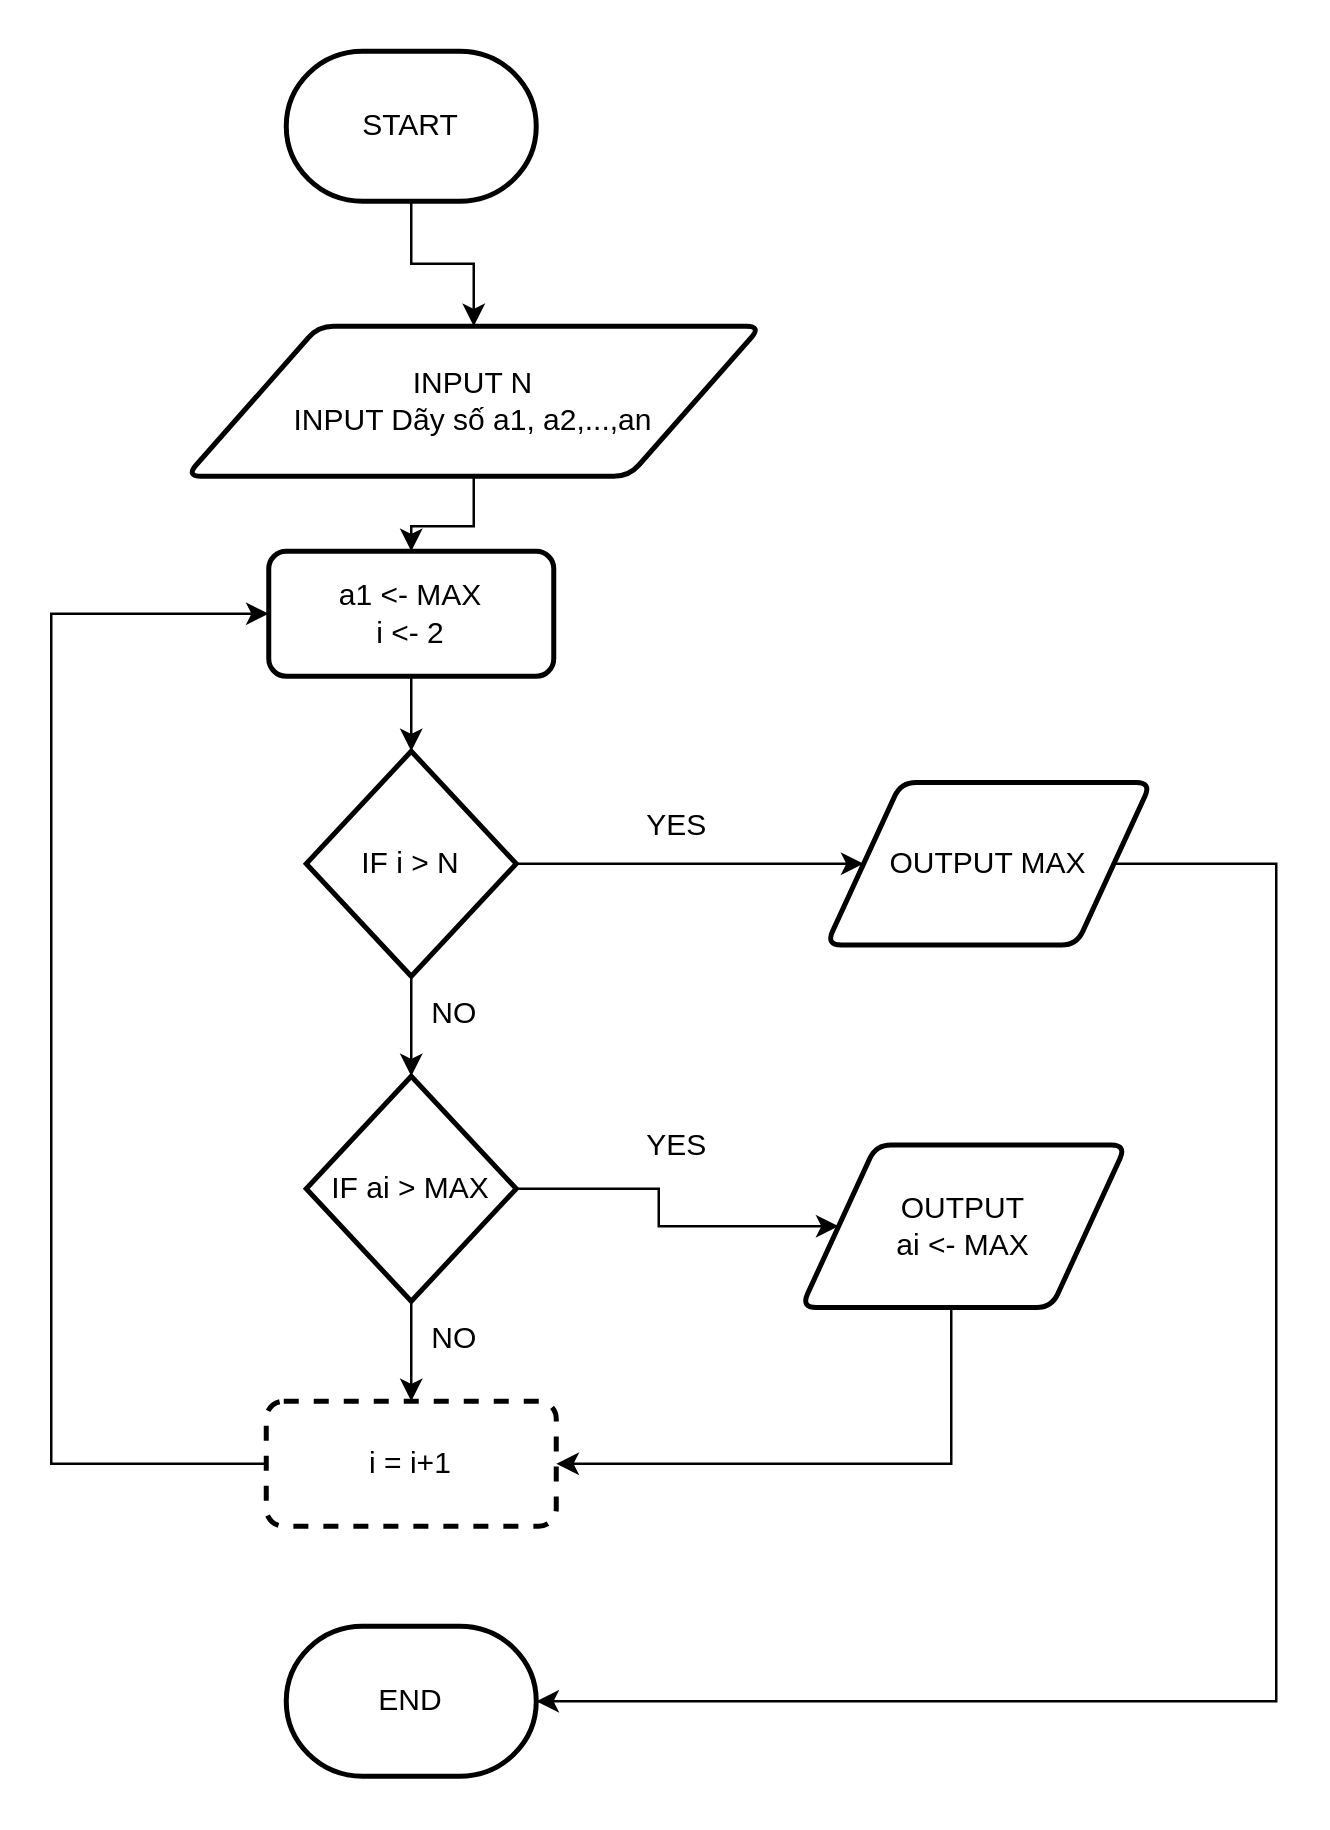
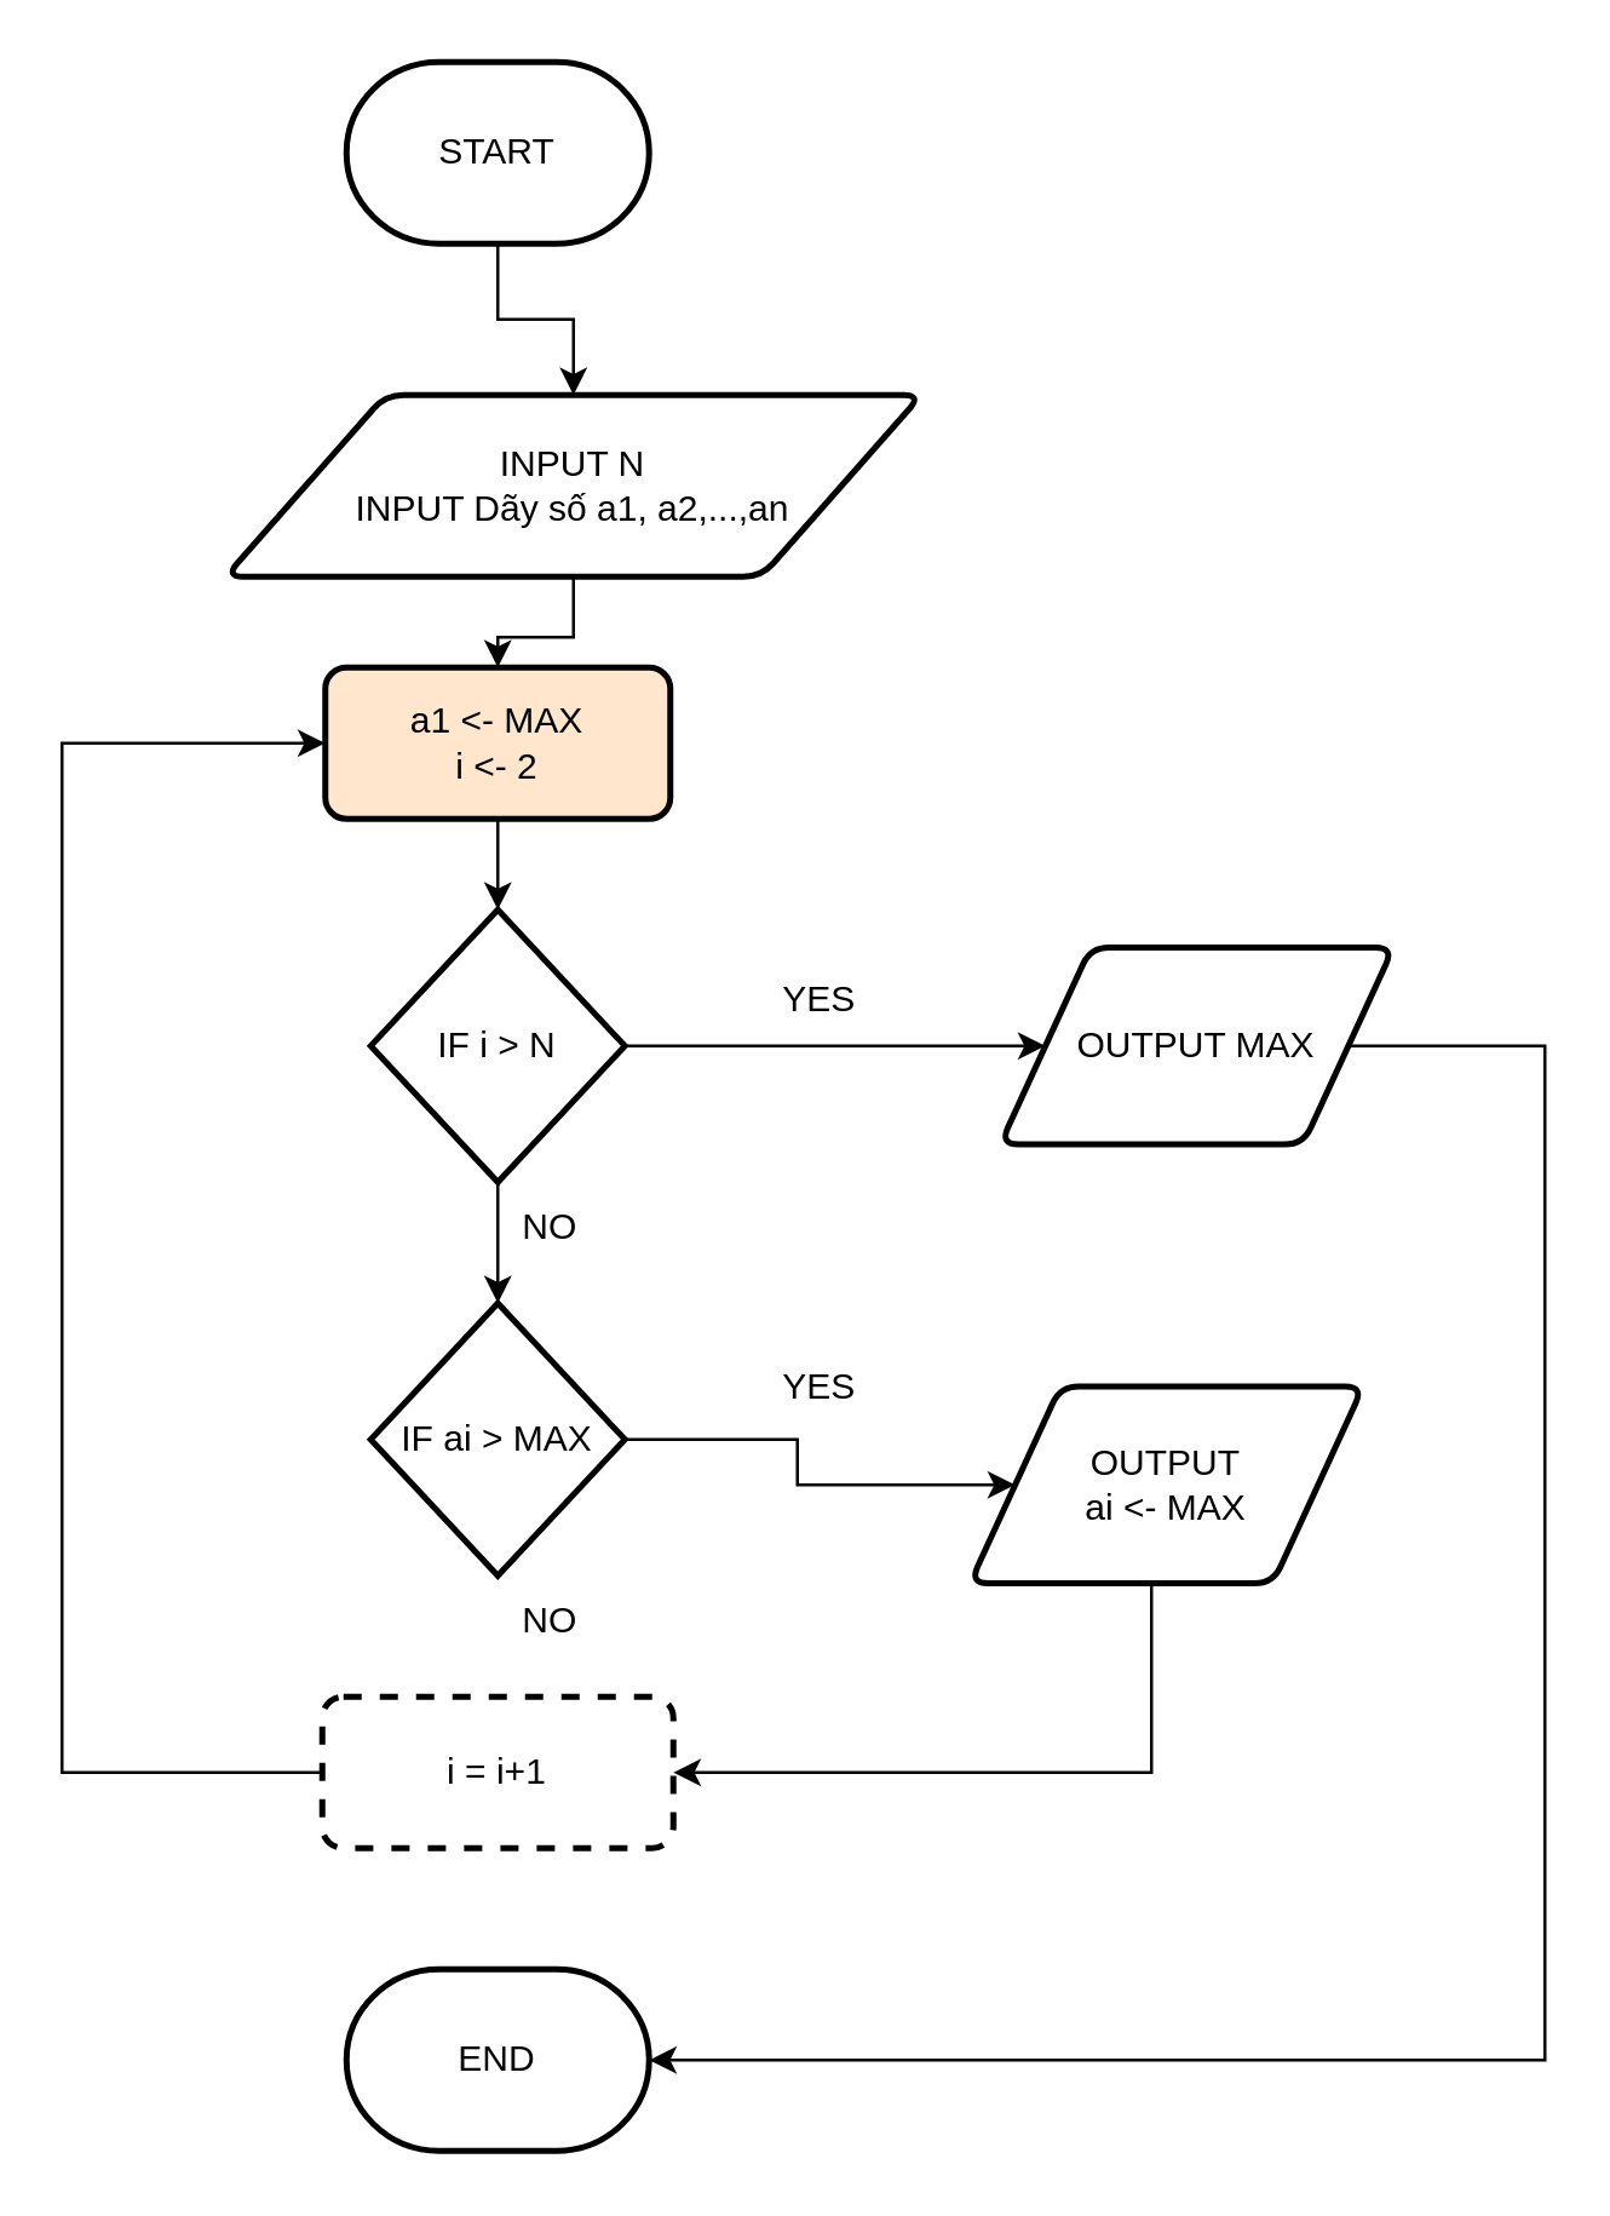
  <mxCell id="0" />
  <mxCell id="1" parent="0" />
  <mxCell id="2" style="edgeStyle=orthogonalEdgeStyle;rounded=0;orthogonalLoop=1;jettySize=auto;html=1;entryX=0.5;entryY=0;entryDx=0;entryDy=0;" edge="1" parent="1" source="3" target="8"><mxGeometry relative="1" as="geometry" /></mxCell>
  <mxCell id="3" value="START" style="strokeWidth=2;html=1;shape=mxgraph.flowchart.terminator;whiteSpace=wrap;" vertex="1" parent="1"><mxGeometry x="114" y="20" width="100" height="60" as="geometry" /></mxCell>
  <mxCell id="4" value="END" style="strokeWidth=2;html=1;shape=mxgraph.flowchart.terminator;whiteSpace=wrap;" vertex="1" parent="1"><mxGeometry x="114" y="650" width="100" height="60" as="geometry" /></mxCell>
  <mxCell id="5" style="edgeStyle=orthogonalEdgeStyle;rounded=0;orthogonalLoop=1;jettySize=auto;html=1;entryX=0.5;entryY=0;entryDx=0;entryDy=0;entryPerimeter=0;" edge="1" parent="1" source="6" target="11"><mxGeometry relative="1" as="geometry" /></mxCell>
- <mxCell id="6" value="a1 &amp;lt;- MAX&lt;br&gt;i &amp;lt;- 2" style="rounded=1;whiteSpace=wrap;html=1;absoluteArcSize=1;arcSize=14;strokeWidth=2;" vertex="1" parent="1"><mxGeometry x="107" y="220" width="114" height="50" as="geometry" /></mxCell>
+ <mxCell id="6" value="a1 &amp;lt;- MAX&lt;br&gt;i &amp;lt;- 2" style="rounded=1;whiteSpace=wrap;html=1;absoluteArcSize=1;arcSize=14;strokeWidth=2;fillColor=#ffe6cc;" vertex="1" parent="1"><mxGeometry x="107" y="220" width="114" height="50" as="geometry" /></mxCell>
  <mxCell id="7" style="edgeStyle=orthogonalEdgeStyle;rounded=0;orthogonalLoop=1;jettySize=auto;html=1;entryX=0.5;entryY=0;entryDx=0;entryDy=0;" edge="1" parent="1" source="8" target="6"><mxGeometry relative="1" as="geometry" /></mxCell>
  <mxCell id="8" value="INPUT N&lt;br&gt;INPUT Dãy số a1, a2,...,an" style="shape=parallelogram;html=1;strokeWidth=2;perimeter=parallelogramPerimeter;whiteSpace=wrap;rounded=1;arcSize=12;size=0.23;" vertex="1" parent="1"><mxGeometry x="74" y="130" width="230" height="60" as="geometry" /></mxCell>
  <mxCell id="9" style="edgeStyle=orthogonalEdgeStyle;rounded=0;orthogonalLoop=1;jettySize=auto;html=1;entryX=0;entryY=0.5;entryDx=0;entryDy=0;" edge="1" parent="1" source="11" target="13"><mxGeometry relative="1" as="geometry" /></mxCell>
  <mxCell id="10" style="edgeStyle=orthogonalEdgeStyle;rounded=0;orthogonalLoop=1;jettySize=auto;html=1;entryX=0.5;entryY=0;entryDx=0;entryDy=0;entryPerimeter=0;" edge="1" parent="1" source="11" target="16"><mxGeometry relative="1" as="geometry" /></mxCell>
  <mxCell id="11" value="IF i &amp;gt; N" style="strokeWidth=2;html=1;shape=mxgraph.flowchart.decision;whiteSpace=wrap;" vertex="1" parent="1"><mxGeometry x="122" y="300" width="84" height="90" as="geometry" /></mxCell>
  <mxCell id="12" style="edgeStyle=orthogonalEdgeStyle;rounded=0;orthogonalLoop=1;jettySize=auto;html=1;entryX=1;entryY=0.5;entryDx=0;entryDy=0;entryPerimeter=0;" edge="1" parent="1" source="13" target="4"><mxGeometry relative="1" as="geometry"><Array as="points"><mxPoint x="510" y="345" /><mxPoint x="510" y="680" /></Array></mxGeometry></mxCell>
  <mxCell id="13" value="OUTPUT MAX" style="shape=parallelogram;html=1;strokeWidth=2;perimeter=parallelogramPerimeter;whiteSpace=wrap;rounded=1;arcSize=12;size=0.23;" vertex="1" parent="1"><mxGeometry x="330" y="312.5" width="130" height="65" as="geometry" /></mxCell>
- <mxCell id="14" style="edgeStyle=orthogonalEdgeStyle;rounded=0;orthogonalLoop=1;jettySize=auto;html=1;entryX=0.5;entryY=0;entryDx=0;entryDy=0;" edge="1" parent="1" source="16" target="20"><mxGeometry relative="1" as="geometry" /></mxCell>
  <mxCell id="15" style="edgeStyle=orthogonalEdgeStyle;rounded=0;orthogonalLoop=1;jettySize=auto;html=1;entryX=0;entryY=0.5;entryDx=0;entryDy=0;" edge="1" parent="1" source="16" target="18"><mxGeometry relative="1" as="geometry" /></mxCell>
  <mxCell id="16" value="IF ai &amp;gt; MAX" style="strokeWidth=2;html=1;shape=mxgraph.flowchart.decision;whiteSpace=wrap;" vertex="1" parent="1"><mxGeometry x="122" y="430" width="84" height="90" as="geometry" /></mxCell>
  <mxCell id="17" style="edgeStyle=orthogonalEdgeStyle;rounded=0;orthogonalLoop=1;jettySize=auto;html=1;entryX=1;entryY=0.5;entryDx=0;entryDy=0;" edge="1" parent="1" source="18" target="20"><mxGeometry relative="1" as="geometry"><Array as="points"><mxPoint x="380" y="585" /></Array></mxGeometry></mxCell>
  <mxCell id="18" value="OUTPUT &lt;br&gt;ai &amp;lt;- MAX" style="shape=parallelogram;html=1;strokeWidth=2;perimeter=parallelogramPerimeter;whiteSpace=wrap;rounded=1;arcSize=12;size=0.23;" vertex="1" parent="1"><mxGeometry x="320" y="457.5" width="130" height="65" as="geometry" /></mxCell>
  <mxCell id="19" style="edgeStyle=orthogonalEdgeStyle;rounded=0;orthogonalLoop=1;jettySize=auto;html=1;entryX=0;entryY=0.5;entryDx=0;entryDy=0;" edge="1" parent="1" source="20" target="6"><mxGeometry relative="1" as="geometry"><Array as="points"><mxPoint x="20" y="585" /><mxPoint x="20" y="245" /></Array></mxGeometry></mxCell>
  <mxCell id="20" value="i = i+1" style="rounded=1;whiteSpace=wrap;html=1;absoluteArcSize=1;arcSize=14;strokeWidth=2;dashed=1;" vertex="1" parent="1"><mxGeometry x="106" y="560" width="116" height="50" as="geometry" /></mxCell>
  <mxCell id="21" value="YES" style="text;html=1;resizable=0;autosize=1;align=center;verticalAlign=middle;points=[];fillColor=none;strokeColor=none;rounded=0;" vertex="1" parent="1"><mxGeometry x="245" y="315" width="50" height="30" as="geometry" /></mxCell>
  <mxCell id="22" value="NO" style="text;html=1;resizable=0;autosize=1;align=center;verticalAlign=middle;points=[];fillColor=none;strokeColor=none;rounded=0;" vertex="1" parent="1"><mxGeometry x="161" y="390" width="40" height="30" as="geometry" /></mxCell>
  <mxCell id="23" value="NO" style="text;html=1;resizable=0;autosize=1;align=center;verticalAlign=middle;points=[];fillColor=none;strokeColor=none;rounded=0;" vertex="1" parent="1"><mxGeometry x="161" y="520" width="40" height="30" as="geometry" /></mxCell>
  <mxCell id="24" value="YES" style="text;html=1;resizable=0;autosize=1;align=center;verticalAlign=middle;points=[];fillColor=none;strokeColor=none;rounded=0;" vertex="1" parent="1"><mxGeometry x="245" y="442.5" width="50" height="30" as="geometry" /></mxCell>
